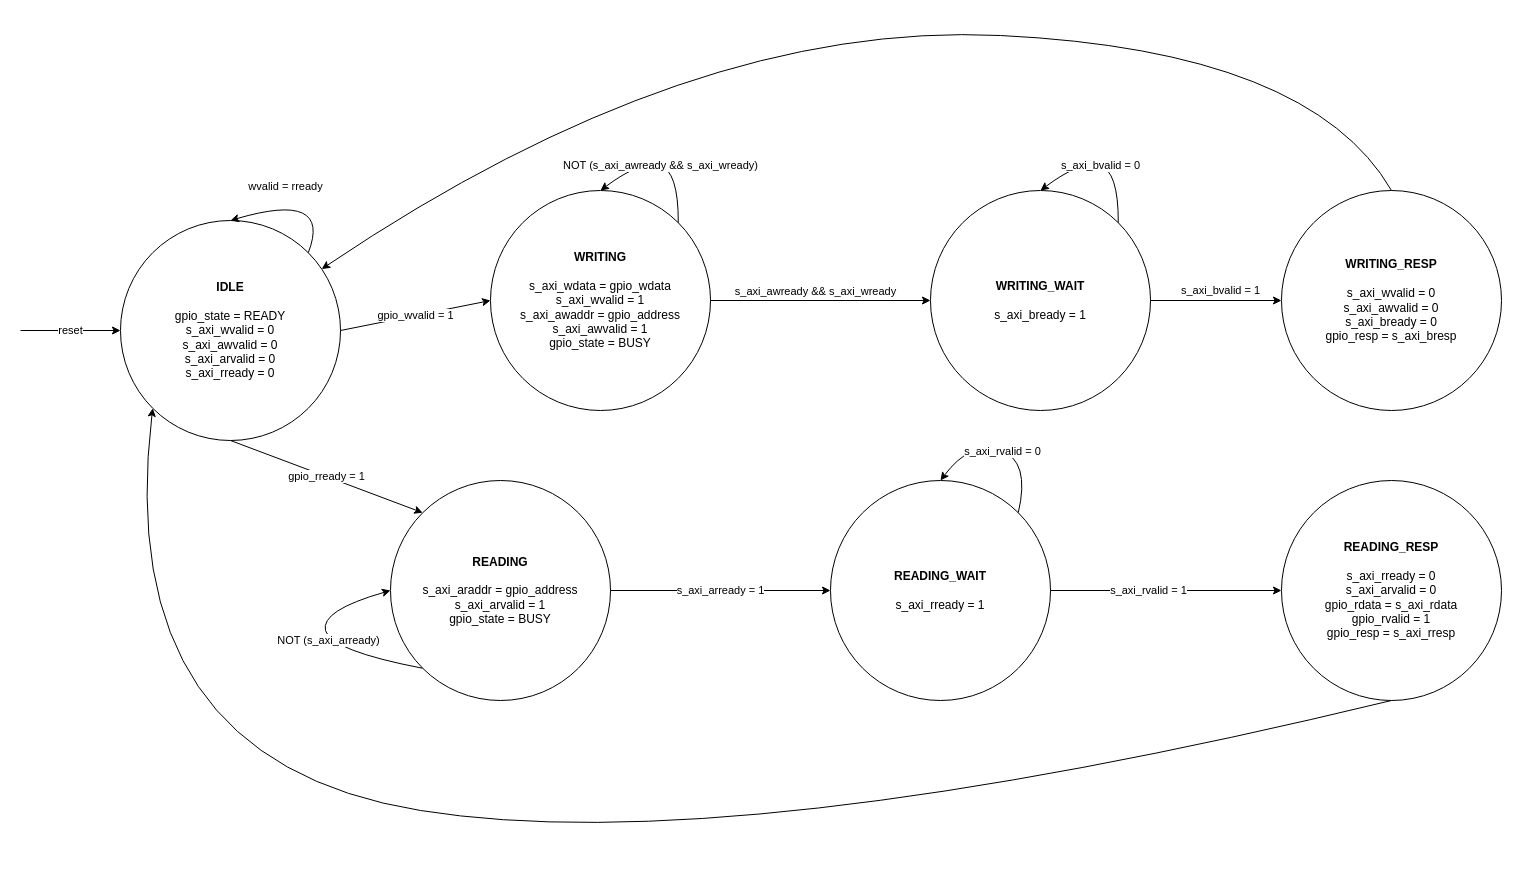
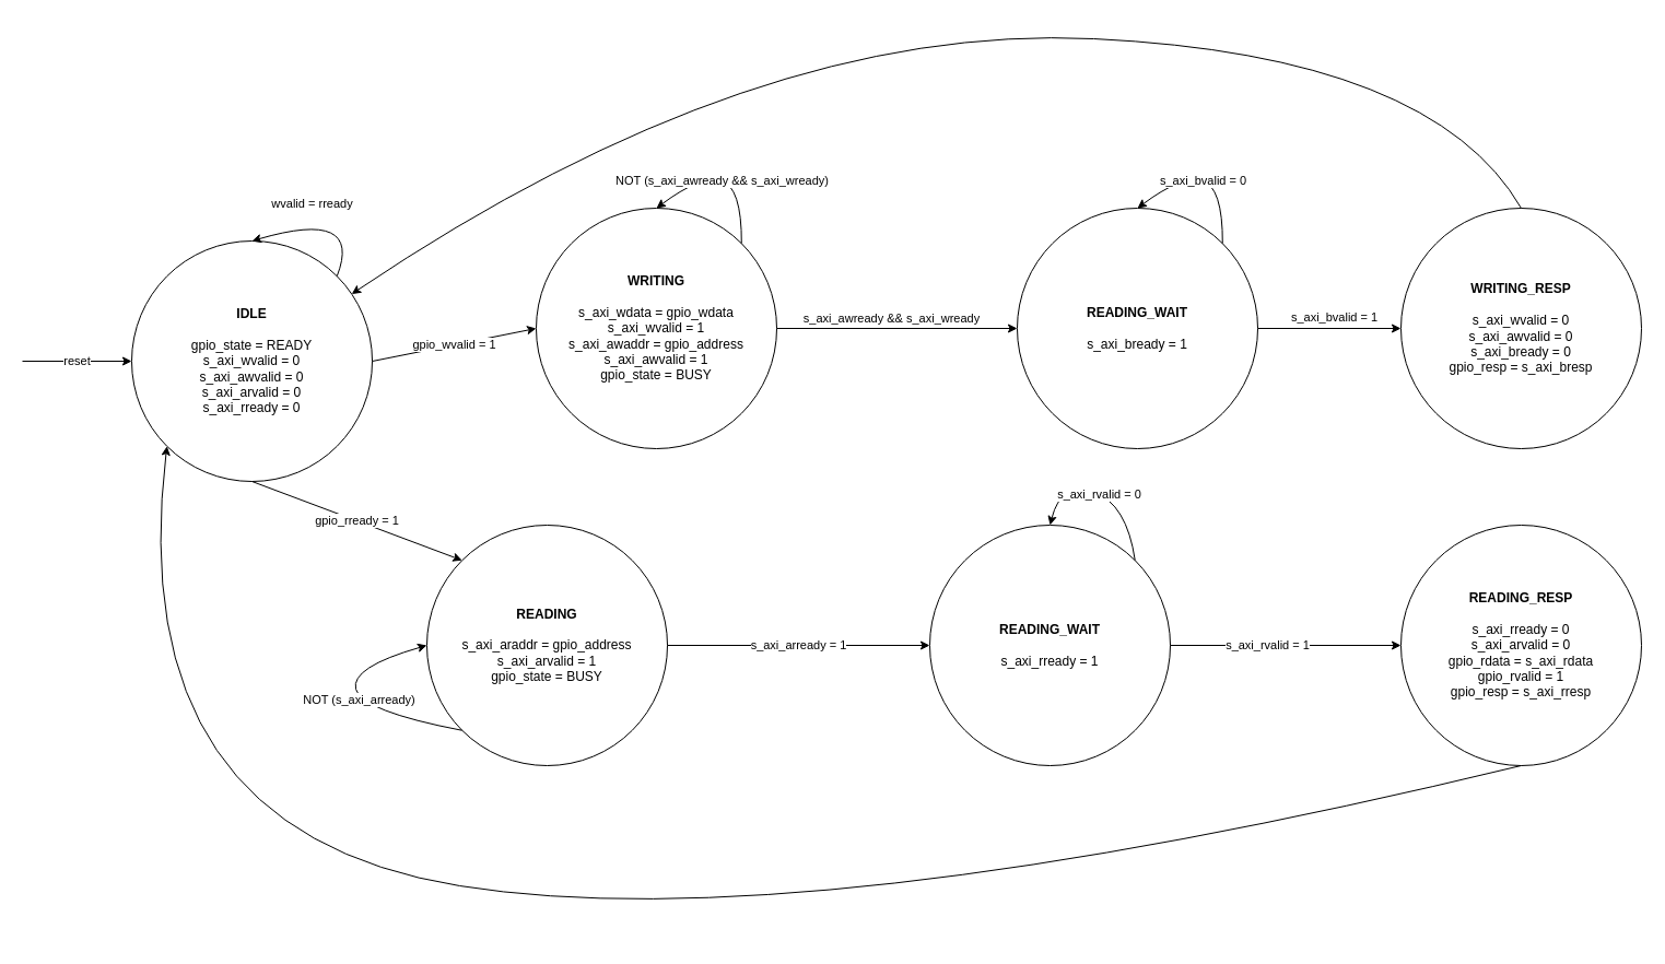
  <mxCell id="0" />
  <mxCell id="1" parent="0" />
  <mxCell id="2" value="&lt;b&gt;IDLE&lt;/b&gt;&lt;br&gt;&lt;br&gt;gpio_state = READY&lt;br&gt;s_axi_wvalid = 0&lt;br&gt;s_axi_awvalid = 0&lt;br&gt;s_axi_arvalid = 0&lt;br&gt;s_axi_rready = 0" style="ellipse;whiteSpace=wrap;html=1;aspect=fixed;" vertex="1" parent="1"><mxGeometry x="120" y="220" width="220" height="220" as="geometry" /></mxCell>
  <mxCell id="3" value="&lt;b&gt;WRITING&lt;br&gt;&lt;/b&gt;&lt;br&gt;s_axi_wdata = gpio_wdata&lt;br&gt;s_axi_wvalid = 1&lt;br&gt;s_axi_awaddr = gpio_address&lt;br&gt;s_axi_awvalid = 1&lt;br&gt;gpio_state = BUSY" style="ellipse;whiteSpace=wrap;html=1;aspect=fixed;" vertex="1" parent="1"><mxGeometry x="490" y="190" width="220" height="220" as="geometry" /></mxCell>
  <mxCell id="4" value="gpio_wvalid = 1" style="endArrow=classic;html=1;exitX=1;exitY=0.5;exitDx=0;exitDy=0;entryX=0;entryY=0.5;entryDx=0;entryDy=0;" edge="1" parent="1" source="2" target="3"><mxGeometry width="50" height="50" relative="1" as="geometry"><mxPoint x="460" y="210" as="sourcePoint" /><mxPoint x="510" as="targetPoint" y="160" /></mxGeometry></mxCell>
  <mxCell id="5" value="gpio_rready = 1" style="endArrow=classic;html=1;exitX=0.5;exitY=1;exitDx=0;exitDy=0;entryX=0;entryY=0;entryDx=0;entryDy=0;" edge="1" parent="1" source="2" target="6"><mxGeometry width="50" height="50" relative="1" as="geometry"><mxPoint x="350" y="370" as="sourcePoint" /><mxPoint x="470" y="370" as="targetPoint" /></mxGeometry></mxCell>
  <mxCell id="6" value="&lt;b&gt;READING&lt;/b&gt;&lt;br&gt;&lt;br&gt;s_axi_araddr = gpio_address&lt;br&gt;s_axi_arvalid = 1&lt;br&gt;gpio_state = BUSY" style="ellipse;whiteSpace=wrap;html=1;aspect=fixed;" vertex="1" parent="1"><mxGeometry x="390" y="480" width="220" height="220" as="geometry" /></mxCell>
  <mxCell id="7" value="wvalid = rready" style="curved=1;endArrow=classic;html=1;entryX=0.5;entryY=0;entryDx=0;entryDy=0;exitX=1;exitY=0;exitDx=0;exitDy=0;" edge="1" parent="1" source="2" target="2"><mxGeometry x="0.288" y="-17" width="50" height="50" relative="1" as="geometry"><mxPoint x="400" y="220" as="sourcePoint" /><mxPoint x="400" y="170" as="targetPoint" /><Array as="points"><mxPoint x="332" y="190" /></Array><mxPoint as="offset" /></mxGeometry></mxCell>
  <mxCell id="8" value="reset" style="endArrow=classic;html=1;entryX=0;entryY=0.5;entryDx=0;entryDy=0;" edge="1" parent="1" target="2"><mxGeometry width="50" height="50" relative="1" as="geometry"><mxPoint x="20" y="330" as="sourcePoint" /><mxPoint x="270" y="120" as="targetPoint" /></mxGeometry></mxCell>
  <mxCell id="9" value="NOT (s_axi_awready &amp;amp;&amp;amp; s_axi_wready)" style="curved=1;endArrow=classic;html=1;exitX=1;exitY=0;exitDx=0;exitDy=0;entryX=0.5;entryY=0;entryDx=0;entryDy=0;" edge="1" parent="1" source="3" target="3"><mxGeometry width="50" height="50" relative="1" as="geometry"><mxPoint x="680" y="150" as="sourcePoint" /><mxPoint x="730" y="100" as="targetPoint" /><Array as="points"><mxPoint x="678" y="170" /><mxPoint x="640" y="160" /></Array></mxGeometry></mxCell>
  <mxCell id="10" value="" style="endArrow=classic;html=1;exitX=1;exitY=0.5;exitDx=0;exitDy=0;entryX=0;entryY=0.5;entryDx=0;entryDy=0;" edge="1" parent="1" source="3" target="12"><mxGeometry width="50" height="50" relative="1" as="geometry"><mxPoint x="830" y="350" as="sourcePoint" /><mxPoint x="920" y="300" as="targetPoint" /></mxGeometry></mxCell>
  <mxCell id="11" value="s_axi_awready &amp;amp;&amp;amp; s_axi_wready" style="edgeLabel;html=1;align=center;verticalAlign=middle;resizable=0;points=[];" vertex="1" connectable="0" parent="10"><mxGeometry x="-0.12" y="-2" relative="1" as="geometry"><mxPoint x="7" y="-12" as="offset" /></mxGeometry></mxCell>
- <mxCell id="12" value="&lt;b&gt;WRITING_WAIT&lt;/b&gt;&lt;br&gt;&lt;br&gt;s_axi_bready = 1" style="ellipse;whiteSpace=wrap;html=1;aspect=fixed;" vertex="1" parent="1"><mxGeometry x="930" y="190" width="220" height="220" as="geometry" /></mxCell>
+ <mxCell id="12" value="&lt;b&gt;READING_WAIT&lt;/b&gt;&lt;br&gt;&lt;br&gt;s_axi_bready = 1" style="ellipse;whiteSpace=wrap;html=1;aspect=fixed;" vertex="1" parent="1"><mxGeometry x="930" y="190" width="220" height="220" as="geometry" /></mxCell>
  <mxCell id="13" value="s_axi_bvalid = 0" style="curved=1;endArrow=classic;html=1;entryX=0.5;entryY=0;entryDx=0;entryDy=0;exitX=1;exitY=0;exitDx=0;exitDy=0;" edge="1" parent="1" source="12" target="12"><mxGeometry width="50" height="50" relative="1" as="geometry"><mxPoint x="1118" y="222" as="sourcePoint" /><mxPoint x="1040" y="190" as="targetPoint" /><Array as="points"><mxPoint x="1118" y="170" /><mxPoint x="1080" y="160" /></Array></mxGeometry></mxCell>
  <mxCell id="14" value="&lt;span style=&quot;color: rgb(0 , 0 , 0) ; font-family: &amp;#34;helvetica&amp;#34; ; font-size: 11px ; font-style: normal ; font-weight: 400 ; letter-spacing: normal ; text-align: center ; text-indent: 0px ; text-transform: none ; word-spacing: 0px ; background-color: rgb(255 , 255 , 255) ; display: inline ; float: none&quot;&gt;s_axi_bvalid = 1&lt;/span&gt;" style="endArrow=classic;html=1;exitX=1;exitY=0.5;exitDx=0;exitDy=0;entryX=0;entryY=0.5;entryDx=0;entryDy=0;" edge="1" parent="1"><mxGeometry x="0.069" y="10" width="50" height="50" relative="1" as="geometry"><mxPoint x="1150" y="300" as="sourcePoint" /><mxPoint x="1281" y="300" as="targetPoint" /><mxPoint as="offset" /></mxGeometry></mxCell>
  <mxCell id="15" value="&lt;b&gt;WRITING_RESP&lt;/b&gt;&lt;br&gt;&lt;br&gt;s_axi_wvalid = 0&lt;br&gt;s_axi_awvalid = 0&lt;br&gt;s_axi_bready = 0&lt;br&gt;gpio_resp = s_axi_bresp" style="ellipse;whiteSpace=wrap;html=1;aspect=fixed;" vertex="1" parent="1"><mxGeometry x="1281" y="190" width="220" height="220" as="geometry" /></mxCell>
  <mxCell id="16" value="" style="curved=1;endArrow=classic;html=1;exitX=0.5;exitY=0;exitDx=0;exitDy=0;" edge="1" parent="1" source="15" target="2"><mxGeometry width="50" height="50" relative="1" as="geometry"><mxPoint x="1260" y="50" as="sourcePoint" /><mxPoint x="1310" y="0" as="targetPoint" /><Array as="points"><mxPoint x="1310" y="50" /><mxPoint x="690" y="20" /></Array></mxGeometry></mxCell>
  <mxCell id="17" value="NOT (s_axi_arready)" style="curved=1;endArrow=classic;html=1;entryX=0;entryY=0.5;entryDx=0;entryDy=0;exitX=0;exitY=1;exitDx=0;exitDy=0;" edge="1" parent="1" source="6" target="6"><mxGeometry width="50" height="50" relative="1" as="geometry"><mxPoint x="280" y="650" as="sourcePoint" /><mxPoint x="330" y="600" as="targetPoint" /><Array as="points"><mxPoint x="330" y="650" /><mxPoint x="320" y="610" /></Array></mxGeometry></mxCell>
- <mxCell id="18" value="&lt;b&gt;READING_WAIT&lt;/b&gt;&lt;br&gt;&lt;br&gt;s_axi_rready = 1" style="ellipse;whiteSpace=wrap;html=1;aspect=fixed;" vertex="1" parent="1"><mxGeometry x="830" y="480" width="220" height="220" as="geometry" /></mxCell>
+ <mxCell id="18" value="&lt;b&gt;READING_WAIT&lt;/b&gt;&lt;br&gt;&lt;br&gt;s_axi_rready = 1" style="ellipse;whiteSpace=wrap;html=1;aspect=fixed;" vertex="1" parent="1"><mxGeometry x="850" y="480" width="220" height="220" as="geometry" /></mxCell>
  <mxCell id="19" value="s_axi_arready = 1" style="endArrow=classic;html=1;exitX=1;exitY=0.5;exitDx=0;exitDy=0;entryX=0;entryY=0.5;entryDx=0;entryDy=0;" edge="1" parent="1" source="6" target="18"><mxGeometry width="50" height="50" relative="1" as="geometry"><mxPoint x="720" y="740" as="sourcePoint" /><mxPoint x="770" y="690" as="targetPoint" /></mxGeometry></mxCell>
  <mxCell id="20" value="s_axi_rvalid = 0" style="curved=1;endArrow=classic;html=1;exitX=1;exitY=0;exitDx=0;exitDy=0;entryX=0.5;entryY=0;entryDx=0;entryDy=0;" edge="1" parent="1" source="18" target="18"><mxGeometry width="50" height="50" relative="1" as="geometry"><mxPoint x="1180" y="530" as="sourcePoint" /><mxPoint x="1230" y="480" as="targetPoint" /><Array as="points"><mxPoint x="1030" y="460" /><mxPoint x="970" y="440" /></Array></mxGeometry></mxCell>
  <mxCell id="21" value="&lt;b&gt;READING_RESP&lt;/b&gt;&lt;br&gt;&lt;br&gt;s_axi_rready = 0&lt;br&gt;s_axi_arvalid = 0&lt;br&gt;gpio_rdata = s_axi_rdata&lt;br&gt;gpio_rvalid = 1&lt;br&gt;gpio_resp = s_axi_rresp" style="ellipse;whiteSpace=wrap;html=1;aspect=fixed;" vertex="1" parent="1"><mxGeometry x="1281" y="480" width="220" height="220" as="geometry" /></mxCell>
  <mxCell id="22" value="" style="endArrow=classic;html=1;exitX=1;exitY=0.5;exitDx=0;exitDy=0;entryX=0;entryY=0.5;entryDx=0;entryDy=0;" edge="1" parent="1" source="18" target="21"><mxGeometry width="50" height="50" relative="1" as="geometry"><mxPoint x="1210" y="570" as="sourcePoint" /><mxPoint x="1260" y="520" as="targetPoint" /></mxGeometry></mxCell>
  <mxCell id="23" value="s_axi_rvalid = 1" style="edgeLabel;html=1;align=center;verticalAlign=middle;resizable=0;points=[];" vertex="1" connectable="0" parent="22"><mxGeometry x="-0.163" y="1" relative="1" as="geometry"><mxPoint as="offset" /></mxGeometry></mxCell>
  <mxCell id="24" value="" style="curved=1;endArrow=classic;html=1;exitX=0.5;exitY=1;exitDx=0;exitDy=0;entryX=0;entryY=1;entryDx=0;entryDy=0;" edge="1" parent="1" source="21" target="2"><mxGeometry width="50" height="50" relative="1" as="geometry"><mxPoint x="680" y="860" as="sourcePoint" /><mxPoint x="730" y="810" as="targetPoint" /><Array as="points"><mxPoint x="730" y="860" /><mxPoint x="110" y="760" /></Array></mxGeometry></mxCell>
